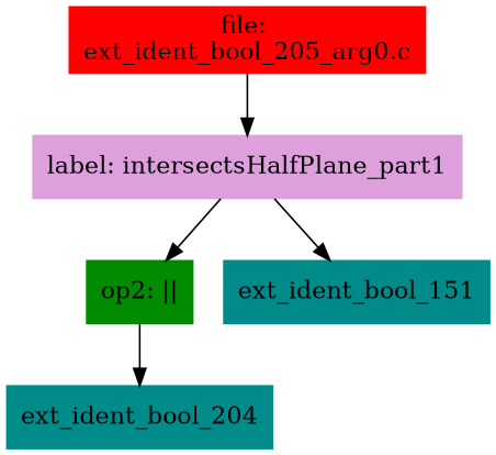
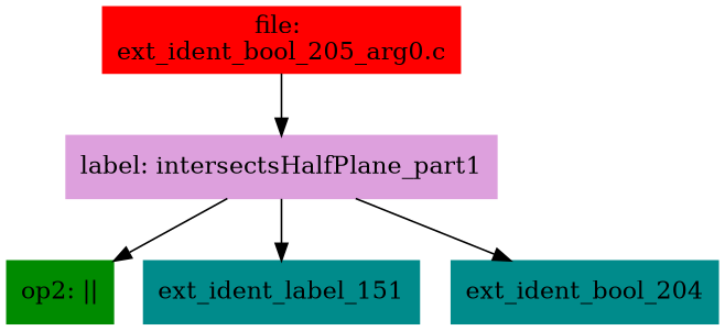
  digraph {
    node [color=cyan4 shape=box style=filled]
    n1 [color=red label="file: \next_ident_bool_205_arg0.c"]
    n2 [color=plum label="label: intersectsHalfPlane_part1"]
    n3 [color=green4 label="op2: ||"]
-   n4 [label=ext_ident_bool_151]
+   n4 [label=ext_ident_label_151]
    n5 [label=ext_ident_bool_204]
    n1 -> n2
    n2 -> n3
    n2 -> n4
-   n3 -> n5
+   n2 -> n5
  }
